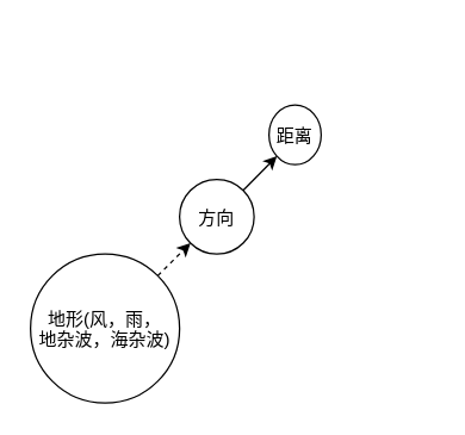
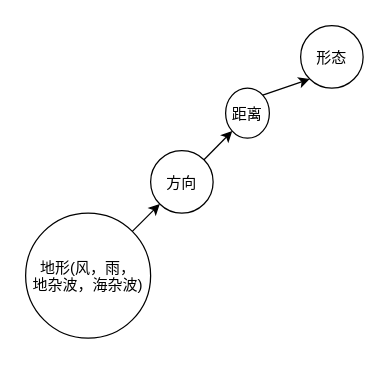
  <mxCell id="0" />
  <mxCell id="1" parent="0" />
  <mxCell id="2" value="地形(风，雨，&#10;地杂波，海杂波)" style="ellipse;aspect=fixed;" vertex="1" parent="1"><mxGeometry x="20" y="170" width="100" height="100" as="geometry" /></mxCell>
  <mxCell id="3" value="方向" style="ellipse;aspect=fixed;" vertex="1" parent="1"><mxGeometry x="120" y="120" width="50" height="50" as="geometry" /></mxCell>
  <mxCell id="4" value="距离" style="ellipse;aspect=fixed;" vertex="1" parent="1"><mxGeometry x="180" y="70" width="35" height="40" as="geometry" /></mxCell>
- <mxCell id="6" value="" style="endArrow=classic;exitX=1;exitY=0;exitDx=0;exitDy=0;entryX=0;entryY=1;entryDx=0;entryDy=0;dashed=1;" edge="1" parent="1" source="2" target="3"><mxGeometry width="50" height="50" relative="1" as="geometry"><mxPoint x="140" y="330" as="sourcePoint" /><mxPoint x="190" y="280" as="targetPoint" /></mxGeometry></mxCell>
+ <mxCell id="5" value="形态" style="ellipse;aspect=fixed;" vertex="1" parent="1"><mxGeometry x="240" y="20" width="50" height="50" as="geometry" /></mxCell>
+ <mxCell id="6" value="" style="endArrow=classic;exitX=1;exitY=0;exitDx=0;exitDy=0;entryX=0;entryY=1;entryDx=0;entryDy=0;" edge="1" parent="1" source="2" target="3"><mxGeometry width="50" height="50" relative="1" as="geometry"><mxPoint x="140" y="330" as="sourcePoint" /><mxPoint x="190" y="280" as="targetPoint" /></mxGeometry></mxCell>
  <mxCell id="7" value="" style="endArrow=classic;exitX=1;exitY=0;exitDx=0;exitDy=0;entryX=0;entryY=1;entryDx=0;entryDy=0;" edge="1" parent="1" source="3" target="4"><mxGeometry width="50" height="50" relative="1" as="geometry"><mxPoint x="115.355" y="194.645" as="sourcePoint" /><mxPoint x="137.322" y="172.678" as="targetPoint" /></mxGeometry></mxCell>
+ <mxCell id="8" value="" style="endArrow=classic;exitX=1;exitY=0;exitDx=0;exitDy=0;entryX=0;entryY=1;entryDx=0;entryDy=0;" edge="1" parent="1" source="4" target="5"><mxGeometry width="50" height="50" relative="1" as="geometry"><mxPoint x="172.678" y="137.322" as="sourcePoint" /><mxPoint x="197.322" y="122.678" as="targetPoint" /></mxGeometry></mxCell>
